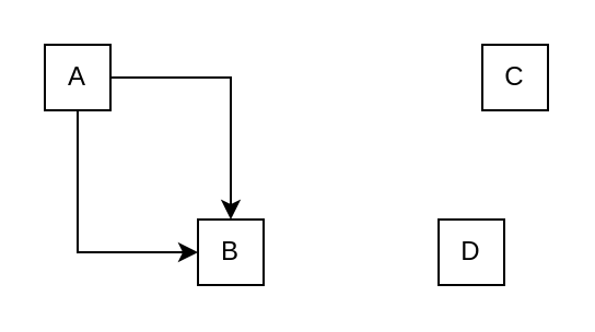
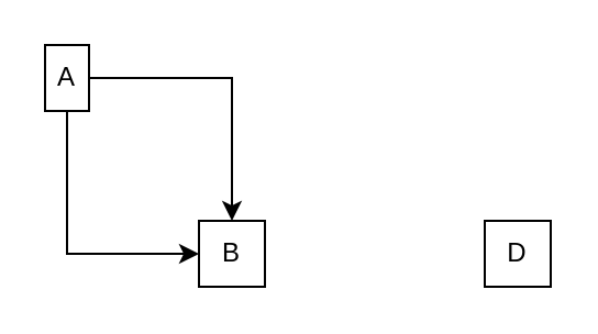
  <mxCell id="0" />
  <mxCell id="1" parent="0" />
  <mxCell id="2" style="edgeStyle=orthogonalEdgeStyle;rounded=0;orthogonalLoop=1;jettySize=auto;html=1;entryX=0.5;entryY=0;entryDx=0;entryDy=0;" edge="1" parent="1" source="4" target="5"><mxGeometry relative="1" as="geometry" /></mxCell>
  <mxCell id="3" style="edgeStyle=orthogonalEdgeStyle;rounded=0;orthogonalLoop=1;jettySize=auto;html=1;entryX=0;entryY=0.5;entryDx=0;entryDy=0;exitX=0.5;exitY=1;exitDx=0;exitDy=0;" edge="1" parent="1" source="4" target="5"><mxGeometry relative="1" as="geometry" /></mxCell>
- <mxCell id="4" value="A" style="whiteSpace=wrap;html=1;" vertex="1" parent="1"><mxGeometry x="20" y="20" width="30" height="30" as="geometry" /></mxCell>
+ <mxCell id="4" value="A" style="whiteSpace=wrap;html=1;" vertex="1" parent="1"><mxGeometry x="20" y="20" width="20" height="30" as="geometry" /></mxCell>
  <mxCell id="5" value="B" style="whiteSpace=wrap;html=1;" vertex="1" parent="1"><mxGeometry x="90" y="100" width="30" height="30" as="geometry" /></mxCell>
- <mxCell id="6" value="C" style="whiteSpace=wrap;html=1;" vertex="1" parent="1"><mxGeometry x="220" y="20" width="30" height="30" as="geometry" /></mxCell>
- <mxCell id="7" value="D" style="whiteSpace=wrap;html=1;" vertex="1" parent="1"><mxGeometry x="200" y="100" width="30" height="30" as="geometry" /></mxCell>
+ <mxCell id="7" value="D" style="whiteSpace=wrap;html=1;" vertex="1" parent="1"><mxGeometry x="220" y="100" width="30" height="30" as="geometry" /></mxCell>
